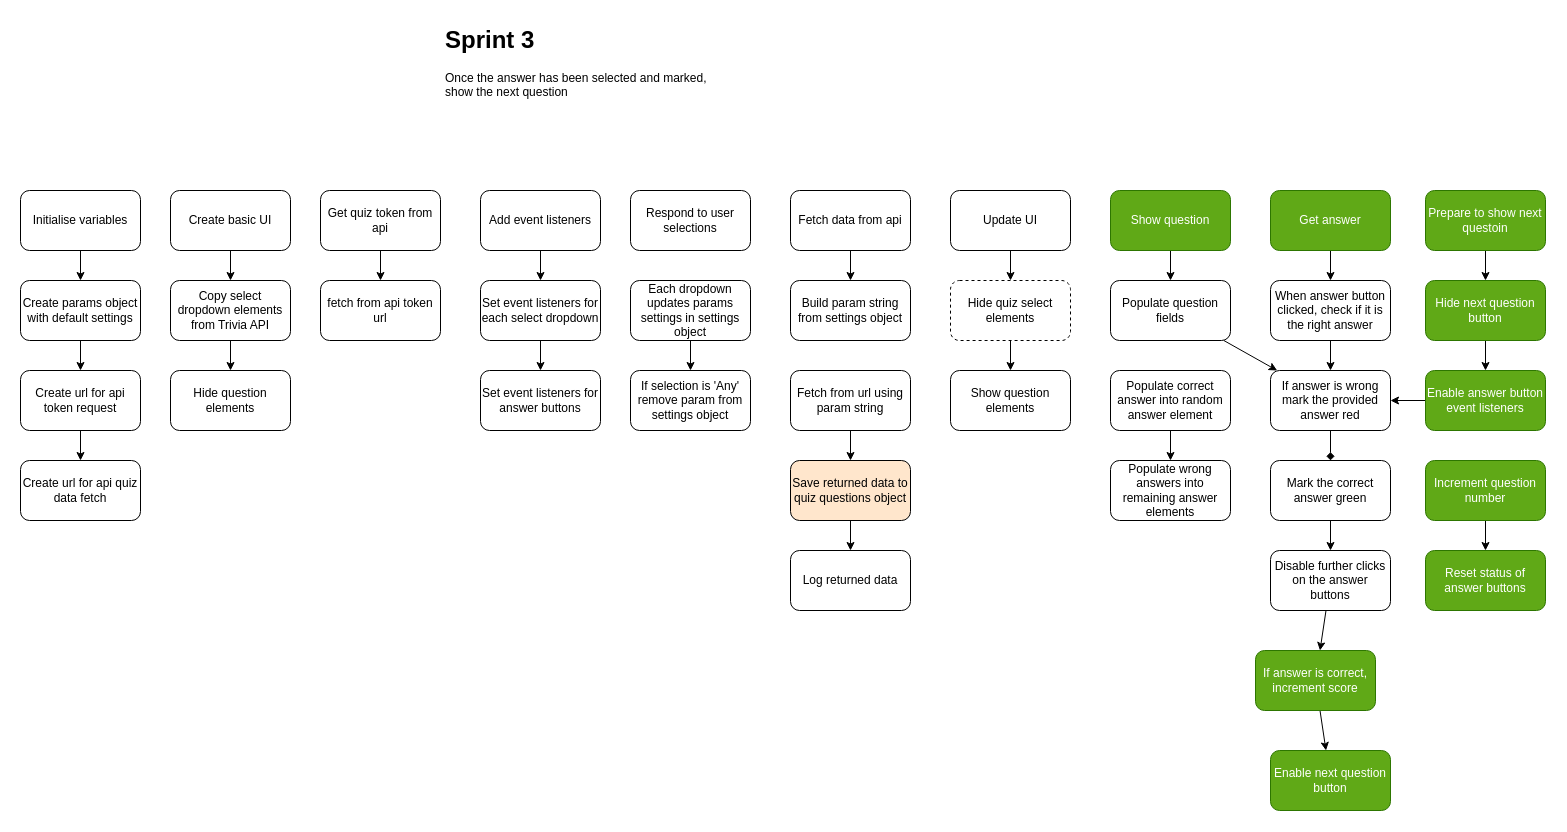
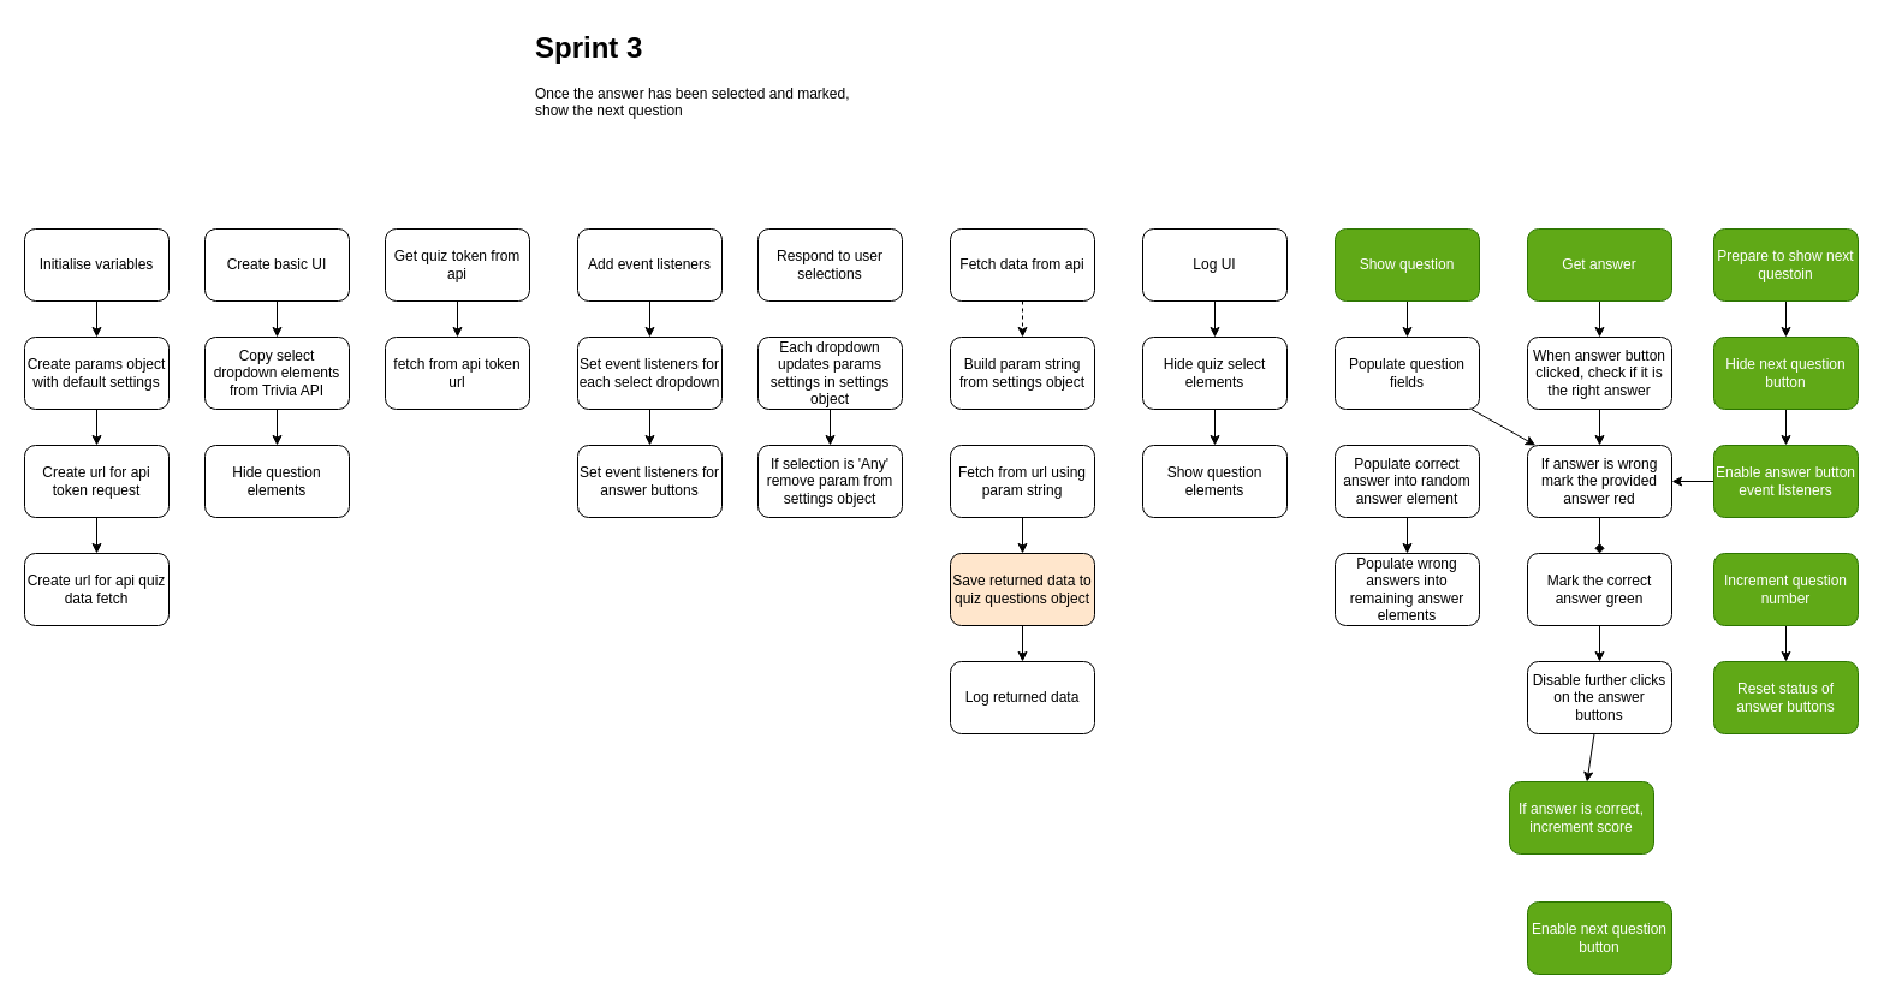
  <mxCell id="0" />
  <mxCell id="1" parent="0" />
  <mxCell id="2" value="&lt;h1&gt;Sprint 3&lt;/h1&gt;&lt;p&gt;Once the answer has been selected and marked, show the next question&lt;/p&gt;" style="text;html=1;strokeColor=none;fillColor=none;spacing=5;spacingTop=-20;whiteSpace=wrap;overflow=hidden;rounded=0;" parent="1" vertex="1"><mxGeometry x="440" y="20" width="300" height="120" as="geometry" /></mxCell>
  <mxCell id="3" value="" style="edgeStyle=none;html=1;" parent="1" source="4" target="10" edge="1"><mxGeometry relative="1" as="geometry" /></mxCell>
  <mxCell id="4" value="Initialise variables" style="rounded=1;whiteSpace=wrap;html=1;" parent="1" vertex="1"><mxGeometry x="20" y="190" width="120" height="60" as="geometry" /></mxCell>
  <mxCell id="5" value="" style="edgeStyle=none;html=1;" parent="1" source="6" target="8" edge="1"><mxGeometry relative="1" as="geometry" /></mxCell>
  <mxCell id="6" value="Create basic UI" style="rounded=1;whiteSpace=wrap;html=1;" parent="1" vertex="1"><mxGeometry x="170" y="190" width="120" height="60" as="geometry" /></mxCell>
  <mxCell id="7" value="" style="edgeStyle=none;html=1;" parent="1" source="8" target="33" edge="1"><mxGeometry relative="1" as="geometry" /></mxCell>
  <mxCell id="8" value="Copy select dropdown elements from Trivia API" style="rounded=1;whiteSpace=wrap;html=1;" parent="1" vertex="1"><mxGeometry x="170" y="280" width="120" height="60" as="geometry" /></mxCell>
  <mxCell id="9" value="" style="edgeStyle=none;html=1;" parent="1" source="10" target="29" edge="1"><mxGeometry relative="1" as="geometry" /></mxCell>
  <mxCell id="10" value="Create params object with default settings" style="rounded=1;whiteSpace=wrap;html=1;" parent="1" vertex="1"><mxGeometry x="20" y="280" width="120" height="60" as="geometry" /></mxCell>
  <mxCell id="11" value="Respond to user selections" style="rounded=1;whiteSpace=wrap;html=1;" parent="1" vertex="1"><mxGeometry x="630" y="190" width="120" height="60" as="geometry" /></mxCell>
  <mxCell id="12" value="" style="edgeStyle=none;html=1;" parent="1" source="13" target="14" edge="1"><mxGeometry relative="1" as="geometry" /></mxCell>
  <mxCell id="13" value="Each dropdown updates params settings in settings object" style="rounded=1;whiteSpace=wrap;html=1;" parent="1" vertex="1"><mxGeometry x="630" y="280" width="120" height="60" as="geometry" /></mxCell>
  <mxCell id="14" value="If selection is 'Any' remove param from settings object" style="rounded=1;whiteSpace=wrap;html=1;" parent="1" vertex="1"><mxGeometry x="630" y="370" width="120" height="60" as="geometry" /></mxCell>
  <mxCell id="15" value="" style="edgeStyle=none;html=1;" parent="1" source="16" target="46" edge="1"><mxGeometry relative="1" as="geometry" /></mxCell>
  <mxCell id="16" value="Set event listeners for each select dropdown" style="rounded=1;whiteSpace=wrap;html=1;" parent="1" vertex="1"><mxGeometry x="480" y="280" width="120" height="60" as="geometry" /></mxCell>
- <mxCell id="17" value="" style="edgeStyle=none;html=1;" parent="1" source="18" target="19" edge="1"><mxGeometry relative="1" as="geometry" /></mxCell>
+ <mxCell id="17" value="" style="edgeStyle=none;html=1;dashed=1;" parent="1" source="18" target="19" edge="1"><mxGeometry relative="1" as="geometry" /></mxCell>
  <mxCell id="18" value="Fetch data from api" style="rounded=1;whiteSpace=wrap;html=1;" parent="1" vertex="1"><mxGeometry x="790" y="190" width="120" height="60" as="geometry" /></mxCell>
  <mxCell id="19" value="Build param string from settings object" style="rounded=1;whiteSpace=wrap;html=1;" parent="1" vertex="1"><mxGeometry x="790" y="280" width="120" height="60" as="geometry" /></mxCell>
  <mxCell id="20" value="" style="edgeStyle=none;html=1;" parent="1" source="21" target="24" edge="1"><mxGeometry relative="1" as="geometry" /></mxCell>
  <mxCell id="21" value="Fetch from url using param string" style="rounded=1;whiteSpace=wrap;html=1;" parent="1" vertex="1"><mxGeometry x="790" y="370" width="120" height="60" as="geometry" /></mxCell>
  <mxCell id="22" value="Log returned data" style="rounded=1;whiteSpace=wrap;html=1;" parent="1" vertex="1"><mxGeometry x="790" y="550" width="120" height="60" as="geometry" /></mxCell>
  <mxCell id="23" value="" style="edgeStyle=none;html=1;" parent="1" source="24" target="22" edge="1"><mxGeometry relative="1" as="geometry" /></mxCell>
  <mxCell id="24" value="Save returned data to quiz questions object" style="rounded=1;whiteSpace=wrap;html=1;fillColor=#ffe6cc;" parent="1" vertex="1"><mxGeometry x="790" y="460" width="120" height="60" as="geometry" /></mxCell>
  <mxCell id="25" value="" style="edgeStyle=none;html=1;" parent="1" source="26" target="27" edge="1"><mxGeometry relative="1" as="geometry" /></mxCell>
  <mxCell id="26" value="Get quiz token from api" style="rounded=1;whiteSpace=wrap;html=1;" parent="1" vertex="1"><mxGeometry x="320" y="190" width="120" height="60" as="geometry" /></mxCell>
  <mxCell id="27" value="fetch from api token url" style="rounded=1;whiteSpace=wrap;html=1;" parent="1" vertex="1"><mxGeometry x="320" y="280" width="120" height="60" as="geometry" /></mxCell>
  <mxCell id="28" value="" style="edgeStyle=none;html=1;" parent="1" source="29" target="30" edge="1"><mxGeometry relative="1" as="geometry" /></mxCell>
  <mxCell id="29" value="Create url for api token request" style="rounded=1;whiteSpace=wrap;html=1;" parent="1" vertex="1"><mxGeometry x="20" y="370" width="120" height="60" as="geometry" /></mxCell>
  <mxCell id="30" value="Create url for api quiz data fetch" style="rounded=1;whiteSpace=wrap;html=1;" parent="1" vertex="1"><mxGeometry x="20" y="460" width="120" height="60" as="geometry" /></mxCell>
  <mxCell id="31" value="" style="edgeStyle=none;html=1;" parent="1" source="32" target="35" edge="1"><mxGeometry relative="1" as="geometry" /></mxCell>
- <mxCell id="32" value="Update UI" style="rounded=1;whiteSpace=wrap;html=1;" parent="1" vertex="1"><mxGeometry x="950" y="190" width="120" height="60" as="geometry" /></mxCell>
+ <mxCell id="32" value="Log UI" style="rounded=1;whiteSpace=wrap;html=1;" parent="1" vertex="1"><mxGeometry x="950" y="190" width="120" height="60" as="geometry" /></mxCell>
  <mxCell id="33" value="Hide question elements" style="rounded=1;whiteSpace=wrap;html=1;" parent="1" vertex="1"><mxGeometry x="170" y="370" width="120" height="60" as="geometry" /></mxCell>
  <mxCell id="34" value="" style="edgeStyle=none;html=1;" parent="1" source="35" target="36" edge="1"><mxGeometry relative="1" as="geometry" /></mxCell>
- <mxCell id="35" value="Hide quiz select elements" style="rounded=1;whiteSpace=wrap;html=1;dashed=1;" parent="1" vertex="1"><mxGeometry x="950" y="280" width="120" height="60" as="geometry" /></mxCell>
+ <mxCell id="35" value="Hide quiz select elements" style="rounded=1;whiteSpace=wrap;html=1;" parent="1" vertex="1"><mxGeometry x="950" y="280" width="120" height="60" as="geometry" /></mxCell>
  <mxCell id="36" value="Show question elements" style="rounded=1;whiteSpace=wrap;html=1;" parent="1" vertex="1"><mxGeometry x="950" y="370" width="120" height="60" as="geometry" /></mxCell>
  <mxCell id="37" value="" style="edgeStyle=none;html=1;" parent="1" source="38" target="40" edge="1"><mxGeometry relative="1" as="geometry" /></mxCell>
  <mxCell id="38" value="Show question" style="rounded=1;whiteSpace=wrap;html=1;fillColor=#60a917;fontColor=#ffffff;strokeColor=#2D7600;" parent="1" vertex="1"><mxGeometry x="1110" y="190" width="120" height="60" as="geometry" /></mxCell>
  <mxCell id="39" value="" style="edgeStyle=none;html=1;" parent="1" source="40" target="52" edge="1"><mxGeometry relative="1" as="geometry" /></mxCell>
  <mxCell id="40" value="Populate question fields" style="rounded=1;whiteSpace=wrap;html=1;" parent="1" vertex="1"><mxGeometry x="1110" y="280" width="120" height="60" as="geometry" /></mxCell>
  <mxCell id="41" value="" style="edgeStyle=none;html=1;" parent="1" source="42" target="43" edge="1"><mxGeometry relative="1" as="geometry" /></mxCell>
  <mxCell id="42" value="Populate correct answer into random answer element" style="rounded=1;whiteSpace=wrap;html=1;" parent="1" vertex="1"><mxGeometry x="1110" y="370" width="120" height="60" as="geometry" /></mxCell>
  <mxCell id="43" value="Populate wrong answers into remaining answer elements" style="rounded=1;whiteSpace=wrap;html=1;" parent="1" vertex="1"><mxGeometry x="1110" y="460" width="120" height="60" as="geometry" /></mxCell>
  <mxCell id="44" value="" style="edgeStyle=none;html=1;" parent="1" source="45" target="16" edge="1"><mxGeometry relative="1" as="geometry" /></mxCell>
  <mxCell id="45" value="Add event listeners" style="rounded=1;whiteSpace=wrap;html=1;" parent="1" vertex="1"><mxGeometry x="480" y="190" width="120" height="60" as="geometry" /></mxCell>
  <mxCell id="46" value="Set event listeners for answer buttons" style="rounded=1;whiteSpace=wrap;html=1;" parent="1" vertex="1"><mxGeometry x="480" y="370" width="120" height="60" as="geometry" /></mxCell>
  <mxCell id="47" value="" style="edgeStyle=none;html=1;" parent="1" source="48" target="50" edge="1"><mxGeometry relative="1" as="geometry" /></mxCell>
  <mxCell id="48" value="Get answer" style="rounded=1;whiteSpace=wrap;html=1;fillColor=#60a917;fontColor=#ffffff;strokeColor=#2D7600;" parent="1" vertex="1"><mxGeometry x="1270" y="190" width="120" height="60" as="geometry" /></mxCell>
  <mxCell id="49" value="" style="edgeStyle=none;html=1;" parent="1" source="50" target="52" edge="1"><mxGeometry relative="1" as="geometry" /></mxCell>
  <mxCell id="50" value="When answer button clicked, check if it is the right answer" style="rounded=1;whiteSpace=wrap;html=1;" parent="1" vertex="1"><mxGeometry x="1270" y="280" width="120" height="60" as="geometry" /></mxCell>
  <mxCell id="51" value="" style="edgeStyle=none;html=1;endArrow=diamond;" parent="1" source="52" target="54" edge="1"><mxGeometry relative="1" as="geometry" /></mxCell>
  <mxCell id="52" value="If answer is wrong mark the provided answer red" style="rounded=1;whiteSpace=wrap;html=1;" parent="1" vertex="1"><mxGeometry x="1270" y="370" width="120" height="60" as="geometry" /></mxCell>
  <mxCell id="53" value="" style="edgeStyle=none;html=1;" parent="1" source="54" target="56" edge="1"><mxGeometry relative="1" as="geometry" /></mxCell>
  <mxCell id="54" value="Mark the correct answer green" style="rounded=1;whiteSpace=wrap;html=1;" parent="1" vertex="1"><mxGeometry x="1270" y="460" width="120" height="60" as="geometry" /></mxCell>
  <mxCell id="55" value="" style="edgeStyle=none;html=1;" edge="1" parent="1" source="56" target="58"><mxGeometry relative="1" as="geometry" /></mxCell>
  <mxCell id="56" value="Disable further clicks on the answer buttons" style="rounded=1;whiteSpace=wrap;html=1;" parent="1" vertex="1"><mxGeometry x="1270" y="550" width="120" height="60" as="geometry" /></mxCell>
- <mxCell id="57" value="" style="edgeStyle=none;html=1;" edge="1" parent="1" source="58" target="59"><mxGeometry relative="1" as="geometry" /></mxCell>
  <mxCell id="58" value="If answer is correct, increment score" style="rounded=1;whiteSpace=wrap;html=1;fillColor=#60a917;fontColor=#ffffff;strokeColor=#2D7600;" vertex="1" parent="1"><mxGeometry x="1255" y="650" width="120" height="60" as="geometry" /></mxCell>
  <mxCell id="59" value="Enable next question button" style="rounded=1;whiteSpace=wrap;html=1;fillColor=#60a917;fontColor=#ffffff;strokeColor=#2D7600;" vertex="1" parent="1"><mxGeometry x="1270" y="750" width="120" height="60" as="geometry" /></mxCell>
  <mxCell id="60" value="" style="edgeStyle=none;html=1;" edge="1" parent="1" source="61" target="63"><mxGeometry relative="1" as="geometry" /></mxCell>
  <mxCell id="61" value="Prepare to show next questoin" style="rounded=1;whiteSpace=wrap;html=1;fillColor=#60a917;fontColor=#ffffff;strokeColor=#2D7600;" vertex="1" parent="1"><mxGeometry x="1425" y="190" width="120" height="60" as="geometry" /></mxCell>
  <mxCell id="62" value="" style="edgeStyle=none;html=1;" edge="1" parent="1" source="63" target="65"><mxGeometry relative="1" as="geometry" /></mxCell>
  <mxCell id="63" value="Hide next question button" style="rounded=1;whiteSpace=wrap;html=1;fillColor=#60a917;fontColor=#ffffff;strokeColor=#2D7600;" vertex="1" parent="1"><mxGeometry x="1425" y="280" width="120" height="60" as="geometry" /></mxCell>
  <mxCell id="64" value="" style="edgeStyle=none;html=1;" edge="1" parent="1" source="65" target="52"><mxGeometry relative="1" as="geometry" /></mxCell>
  <mxCell id="65" value="Enable answer button event listeners" style="rounded=1;whiteSpace=wrap;html=1;fillColor=#60a917;fontColor=#ffffff;strokeColor=#2D7600;" vertex="1" parent="1"><mxGeometry x="1425" y="370" width="120" height="60" as="geometry" /></mxCell>
  <mxCell id="66" value="" style="edgeStyle=none;html=1;" edge="1" parent="1" source="67" target="68"><mxGeometry relative="1" as="geometry" /></mxCell>
  <mxCell id="67" value="Increment question number" style="rounded=1;whiteSpace=wrap;html=1;fillColor=#60a917;fontColor=#ffffff;strokeColor=#2D7600;" vertex="1" parent="1"><mxGeometry x="1425" y="460" width="120" height="60" as="geometry" /></mxCell>
  <mxCell id="68" value="Reset status of answer buttons" style="rounded=1;whiteSpace=wrap;html=1;fillColor=#60a917;fontColor=#ffffff;strokeColor=#2D7600;" vertex="1" parent="1"><mxGeometry x="1425" y="550" width="120" height="60" as="geometry" /></mxCell>
